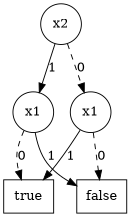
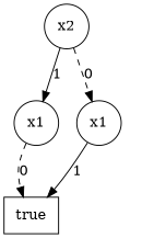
  digraph {
    fontsize=12
    node [shape=circle]
    edge [style=dashed]
    n1 [label=true shape=box]
-   n2 [label=false shape=box]
    n3 [label=x1]
    n4 [label=x1]
    n5 [label=x2]
    n3 -> n1 [label=0]
-   n3 -> n2 [label=1 style=solid]
    n4 -> n1 [label=1 style=solid]
-   n4 -> n2 [label=0]
    n5 -> n3 [label=1 style=solid]
    n5 -> n4 [label=0]
  }
